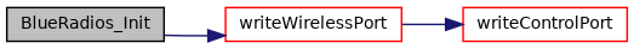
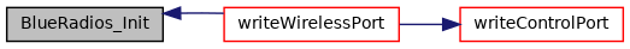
  digraph {
    rankdir=LR
    node [color=red fillcolor=white fontname=Helvetica fontsize=10 shape=record style=filled]
    edge [color=midnightblue fontname=Helvetica fontsize=10 labelfontname=Helvetica labelfontsize=10 style=solid]
    n1 [color=black fillcolor=grey75 fontcolor=black height=0.2 label=BlueRadios_Init width=0.4]
    n2 [height=0.2 label=writeWirelessPort width=0.4]
    n3 [height=0.2 label=writeControlPort width=0.4]
-   n1 -> n2
+   n2 -> n1
    n2 -> n3
  }
